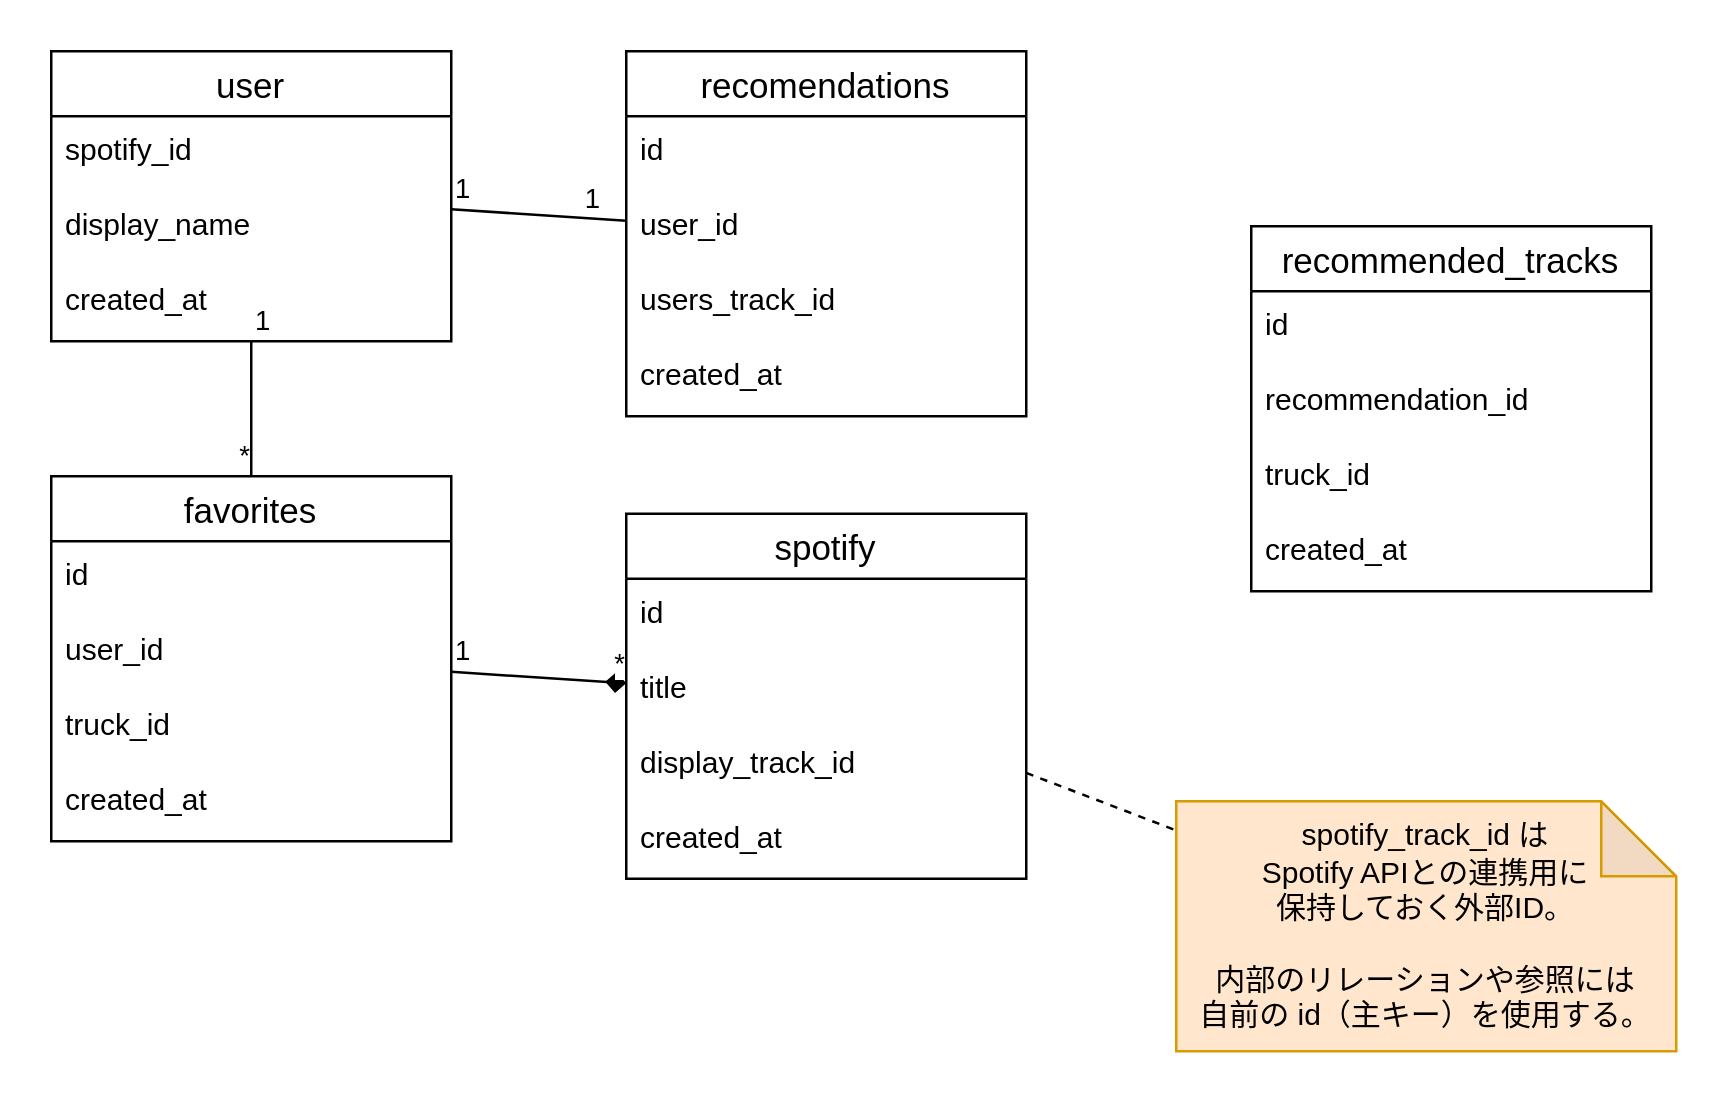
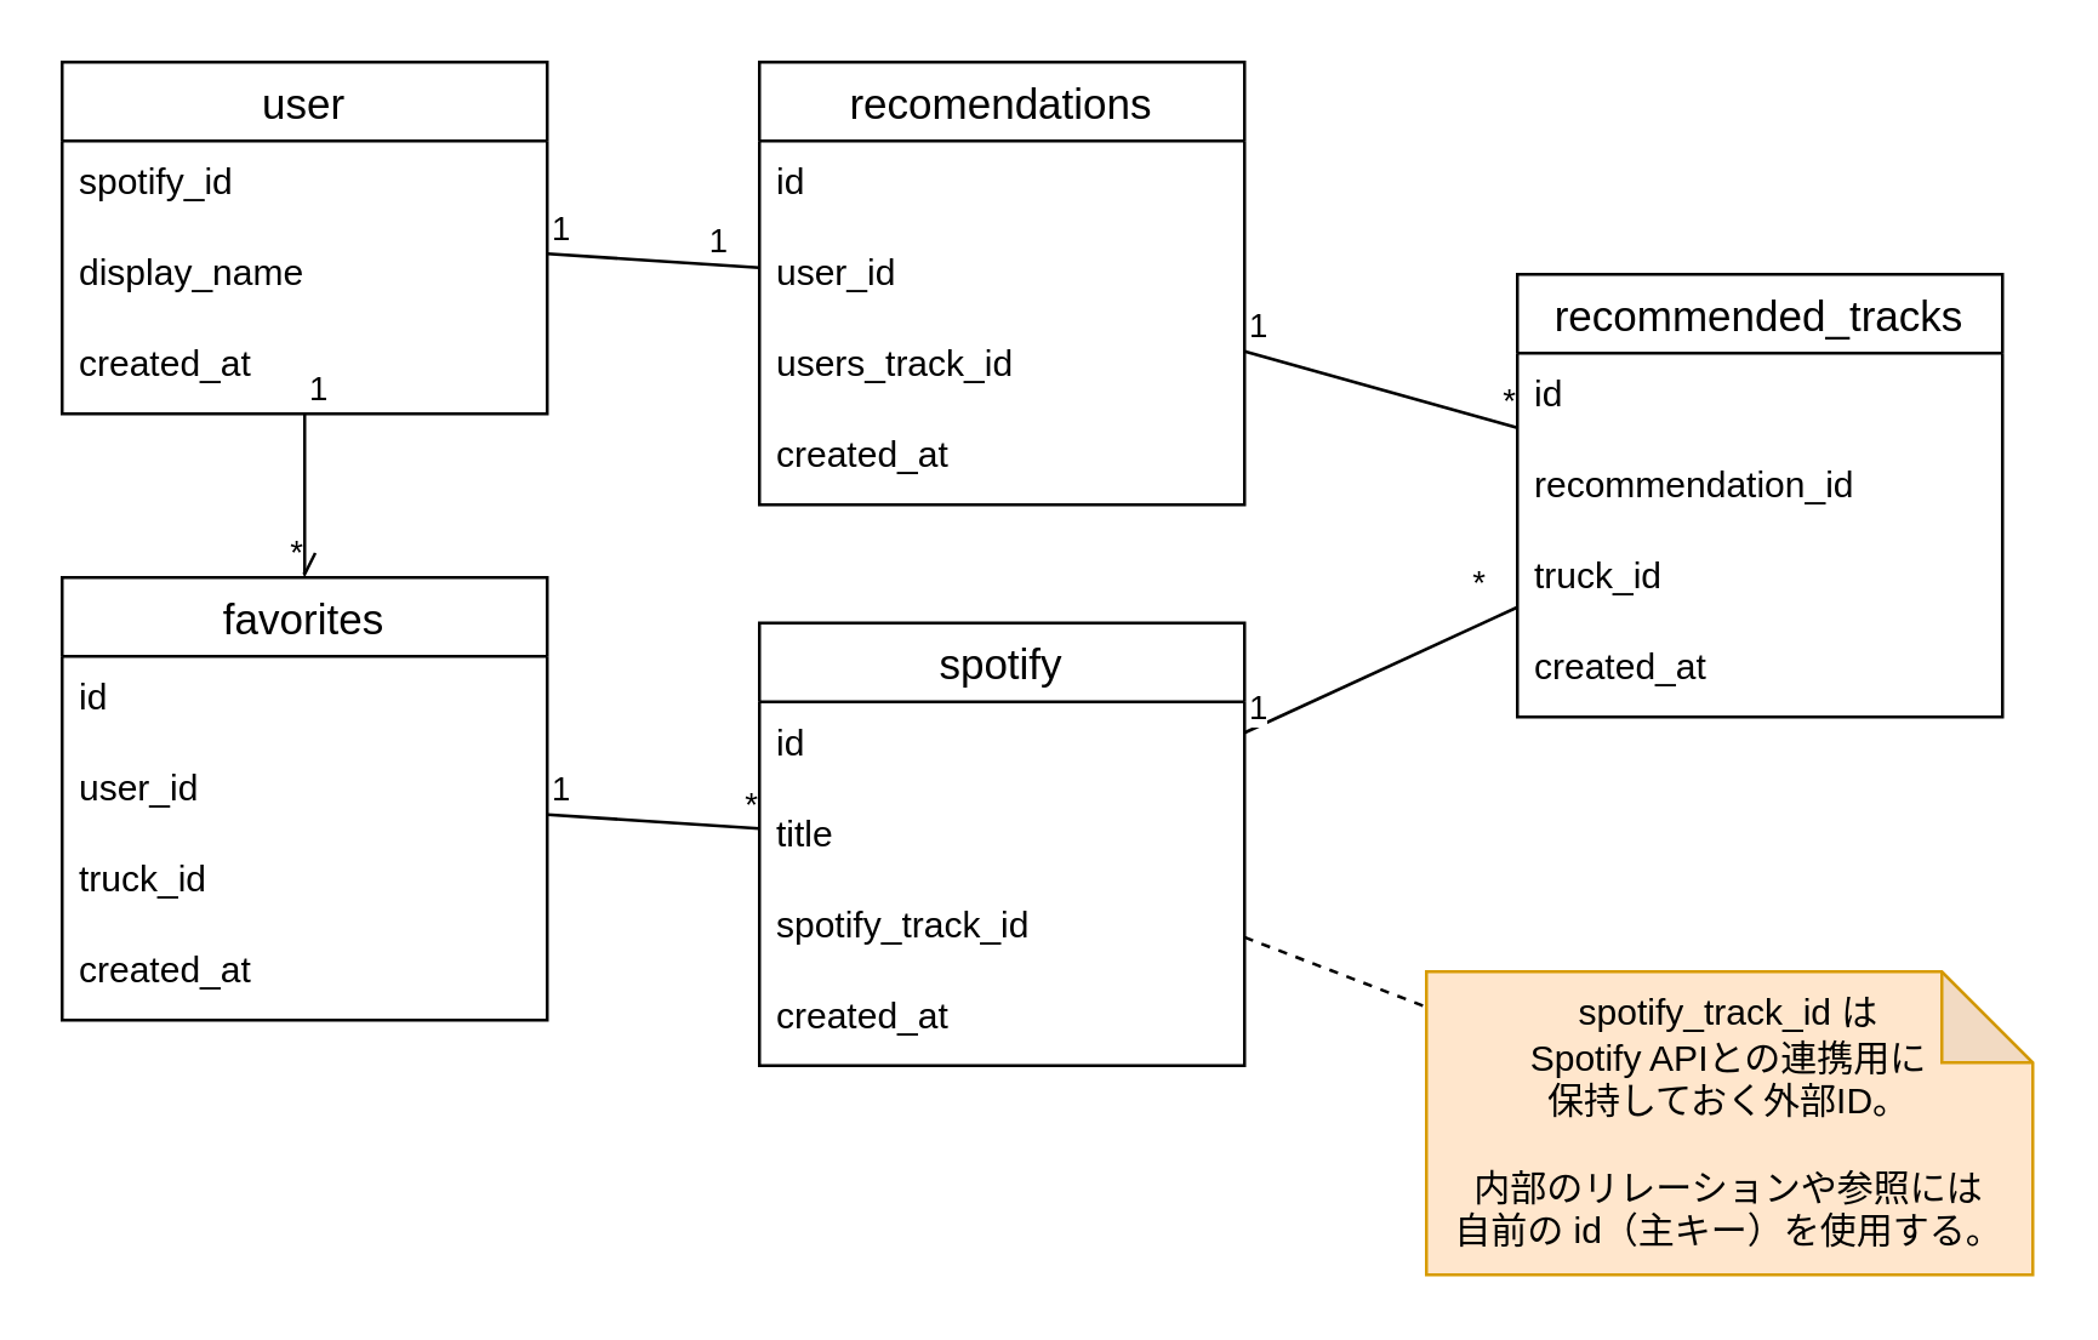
  <mxCell id="0" />
  <mxCell id="1" parent="0" />
  <mxCell id="2" value="user" style="swimlane;fontStyle=0;childLayout=stackLayout;horizontal=1;startSize=26;horizontalStack=0;resizeParent=1;resizeParentMax=0;resizeLast=0;collapsible=1;marginBottom=0;align=center;fontSize=14;" vertex="1" parent="1"><mxGeometry x="20" y="20" width="160" height="116" as="geometry" /></mxCell>
  <mxCell id="3" value="spotify_id" style="text;strokeColor=none;fillColor=none;spacingLeft=4;spacingRight=4;overflow=hidden;rotatable=0;points=[[0,0.5],[1,0.5]];portConstraint=eastwest;fontSize=12;whiteSpace=wrap;html=1;" vertex="1" parent="2"><mxGeometry y="26" width="160" height="30" as="geometry" /></mxCell>
  <mxCell id="4" value="display_name" style="text;strokeColor=none;fillColor=none;spacingLeft=4;spacingRight=4;overflow=hidden;rotatable=0;points=[[0,0.5],[1,0.5]];portConstraint=eastwest;fontSize=12;whiteSpace=wrap;html=1;" vertex="1" parent="2"><mxGeometry y="56" width="160" height="30" as="geometry" /></mxCell>
  <mxCell id="5" value="created_at" style="text;strokeColor=none;fillColor=none;spacingLeft=4;spacingRight=4;overflow=hidden;rotatable=0;points=[[0,0.5],[1,0.5]];portConstraint=eastwest;fontSize=12;whiteSpace=wrap;html=1;" vertex="1" parent="2"><mxGeometry y="86" width="160" height="30" as="geometry" /></mxCell>
  <mxCell id="6" value="recomendations" style="swimlane;fontStyle=0;childLayout=stackLayout;horizontal=1;startSize=26;horizontalStack=0;resizeParent=1;resizeParentMax=0;resizeLast=0;collapsible=1;marginBottom=0;align=center;fontSize=14;" vertex="1" parent="1"><mxGeometry x="250" y="20" width="160" height="146" as="geometry" /></mxCell>
  <mxCell id="7" value="id" style="text;strokeColor=none;fillColor=none;spacingLeft=4;spacingRight=4;overflow=hidden;rotatable=0;points=[[0,0.5],[1,0.5]];portConstraint=eastwest;fontSize=12;whiteSpace=wrap;html=1;" vertex="1" parent="6"><mxGeometry y="26" width="160" height="30" as="geometry" /></mxCell>
  <mxCell id="8" value="user_id" style="text;strokeColor=none;fillColor=none;spacingLeft=4;spacingRight=4;overflow=hidden;rotatable=0;points=[[0,0.5],[1,0.5]];portConstraint=eastwest;fontSize=12;whiteSpace=wrap;html=1;" vertex="1" parent="6"><mxGeometry y="56" width="160" height="30" as="geometry" /></mxCell>
  <mxCell id="9" value="&lt;meta charset=&quot;utf-8&quot;&gt;users_track_id" style="text;strokeColor=none;fillColor=none;spacingLeft=4;spacingRight=4;overflow=hidden;rotatable=0;points=[[0,0.5],[1,0.5]];portConstraint=eastwest;fontSize=12;whiteSpace=wrap;html=1;" vertex="1" parent="6"><mxGeometry y="86" width="160" height="30" as="geometry" /></mxCell>
  <mxCell id="10" value="created_at" style="text;strokeColor=none;fillColor=none;spacingLeft=4;spacingRight=4;overflow=hidden;rotatable=0;points=[[0,0.5],[1,0.5]];portConstraint=eastwest;fontSize=12;whiteSpace=wrap;html=1;" vertex="1" parent="6"><mxGeometry y="116" width="160" height="30" as="geometry" /></mxCell>
  <mxCell id="11" value="favorites" style="swimlane;fontStyle=0;childLayout=stackLayout;horizontal=1;startSize=26;horizontalStack=0;resizeParent=1;resizeParentMax=0;resizeLast=0;collapsible=1;marginBottom=0;align=center;fontSize=14;" vertex="1" parent="1"><mxGeometry x="20" y="190" width="160" height="146" as="geometry" /></mxCell>
  <mxCell id="12" value="id" style="text;strokeColor=none;fillColor=none;spacingLeft=4;spacingRight=4;overflow=hidden;rotatable=0;points=[[0,0.5],[1,0.5]];portConstraint=eastwest;fontSize=12;whiteSpace=wrap;html=1;" vertex="1" parent="11"><mxGeometry y="26" width="160" height="30" as="geometry" /></mxCell>
  <mxCell id="13" value="user_id" style="text;strokeColor=none;fillColor=none;spacingLeft=4;spacingRight=4;overflow=hidden;rotatable=0;points=[[0,0.5],[1,0.5]];portConstraint=eastwest;fontSize=12;whiteSpace=wrap;html=1;" vertex="1" parent="11"><mxGeometry y="56" width="160" height="30" as="geometry" /></mxCell>
  <mxCell id="14" value="truck_id" style="text;strokeColor=none;fillColor=none;spacingLeft=4;spacingRight=4;overflow=hidden;rotatable=0;points=[[0,0.5],[1,0.5]];portConstraint=eastwest;fontSize=12;whiteSpace=wrap;html=1;" vertex="1" parent="11"><mxGeometry y="86" width="160" height="30" as="geometry" /></mxCell>
  <mxCell id="15" value="created_at" style="text;strokeColor=none;fillColor=none;spacingLeft=4;spacingRight=4;overflow=hidden;rotatable=0;points=[[0,0.5],[1,0.5]];portConstraint=eastwest;fontSize=12;whiteSpace=wrap;html=1;" vertex="1" parent="11"><mxGeometry y="116" width="160" height="30" as="geometry" /></mxCell>
  <mxCell id="16" value="spotify" style="swimlane;fontStyle=0;childLayout=stackLayout;horizontal=1;startSize=26;horizontalStack=0;resizeParent=1;resizeParentMax=0;resizeLast=0;collapsible=1;marginBottom=0;align=center;fontSize=14;" vertex="1" parent="1"><mxGeometry x="250" y="205" width="160" height="146" as="geometry" /></mxCell>
  <mxCell id="17" value="id" style="text;strokeColor=none;fillColor=none;spacingLeft=4;spacingRight=4;overflow=hidden;rotatable=0;points=[[0,0.5],[1,0.5]];portConstraint=eastwest;fontSize=12;whiteSpace=wrap;html=1;" vertex="1" parent="16"><mxGeometry y="26" width="160" height="30" as="geometry" /></mxCell>
  <mxCell id="18" value="title" style="text;strokeColor=none;fillColor=none;spacingLeft=4;spacingRight=4;overflow=hidden;rotatable=0;points=[[0,0.5],[1,0.5]];portConstraint=eastwest;fontSize=12;whiteSpace=wrap;html=1;" vertex="1" parent="16"><mxGeometry y="56" width="160" height="30" as="geometry" /></mxCell>
- <mxCell id="19" value="display_track_id" style="text;strokeColor=none;fillColor=none;spacingLeft=4;spacingRight=4;overflow=hidden;rotatable=0;points=[[0,0.5],[1,0.5]];portConstraint=eastwest;fontSize=12;whiteSpace=wrap;html=1;" vertex="1" parent="16"><mxGeometry y="86" width="160" height="30" as="geometry" /></mxCell>
+ <mxCell id="19" value="spotify_track_id" style="text;strokeColor=none;fillColor=none;spacingLeft=4;spacingRight=4;overflow=hidden;rotatable=0;points=[[0,0.5],[1,0.5]];portConstraint=eastwest;fontSize=12;whiteSpace=wrap;html=1;" vertex="1" parent="16"><mxGeometry y="86" width="160" height="30" as="geometry" /></mxCell>
  <mxCell id="20" value="created_at" style="text;strokeColor=none;fillColor=none;spacingLeft=4;spacingRight=4;overflow=hidden;rotatable=0;points=[[0,0.5],[1,0.5]];portConstraint=eastwest;fontSize=12;whiteSpace=wrap;html=1;" vertex="1" parent="16"><mxGeometry y="116" width="160" height="30" as="geometry" /></mxCell>
  <mxCell id="21" value="recommended_tracks" style="swimlane;fontStyle=0;childLayout=stackLayout;horizontal=1;startSize=26;horizontalStack=0;resizeParent=1;resizeParentMax=0;resizeLast=0;collapsible=1;marginBottom=0;align=center;fontSize=14;" vertex="1" parent="1"><mxGeometry x="500" y="90" width="160" height="146" as="geometry" /></mxCell>
  <mxCell id="22" value="id" style="text;strokeColor=none;fillColor=none;spacingLeft=4;spacingRight=4;overflow=hidden;rotatable=0;points=[[0,0.5],[1,0.5]];portConstraint=eastwest;fontSize=12;whiteSpace=wrap;html=1;" vertex="1" parent="21"><mxGeometry y="26" width="160" height="30" as="geometry" /></mxCell>
  <mxCell id="23" value="recommendation_id" style="text;strokeColor=none;fillColor=none;spacingLeft=4;spacingRight=4;overflow=hidden;rotatable=0;points=[[0,0.5],[1,0.5]];portConstraint=eastwest;fontSize=12;whiteSpace=wrap;html=1;" vertex="1" parent="21"><mxGeometry y="56" width="160" height="30" as="geometry" /></mxCell>
  <mxCell id="24" value="truck_id" style="text;strokeColor=none;fillColor=none;spacingLeft=4;spacingRight=4;overflow=hidden;rotatable=0;points=[[0,0.5],[1,0.5]];portConstraint=eastwest;fontSize=12;whiteSpace=wrap;html=1;" vertex="1" parent="21"><mxGeometry y="86" width="160" height="30" as="geometry" /></mxCell>
  <mxCell id="25" value="created_at" style="text;strokeColor=none;fillColor=none;spacingLeft=4;spacingRight=4;overflow=hidden;rotatable=0;points=[[0,0.5],[1,0.5]];portConstraint=eastwest;fontSize=12;whiteSpace=wrap;html=1;" vertex="1" parent="21"><mxGeometry y="116" width="160" height="30" as="geometry" /></mxCell>
  <mxCell id="26" value="" style="endArrow=none;html=1;" edge="1" parent="1" source="2" target="6"><mxGeometry relative="1" as="geometry"><mxPoint x="30" y="-69" as="sourcePoint" /><mxPoint x="30" y="71" as="targetPoint" /></mxGeometry></mxCell>
  <mxCell id="27" value="1" style="edgeLabel;resizable=0;html=1;align=left;verticalAlign=bottom;" connectable="0" vertex="1" parent="26"><mxGeometry x="-1" relative="1" as="geometry"><mxPoint as="offset" /></mxGeometry></mxCell>
  <mxCell id="28" value="1" style="edgeLabel;resizable=0;html=1;align=right;verticalAlign=bottom;" connectable="0" vertex="1" parent="26"><mxGeometry x="1" relative="1" as="geometry"><mxPoint x="-10" y="-1" as="offset" /></mxGeometry></mxCell>
- <mxCell id="29" value="" style="endArrow=none;html=1;edgeStyle=orthogonalEdgeStyle;" edge="1" parent="1" source="2" target="11"><mxGeometry relative="1" as="geometry"><mxPoint x="20" y="130" as="sourcePoint" /><mxPoint x="180" y="130" as="targetPoint" /></mxGeometry></mxCell>
+ <mxCell id="29" value="" style="endArrow=open;html=1;edgeStyle=orthogonalEdgeStyle;" edge="1" parent="1" source="2" target="11"><mxGeometry relative="1" as="geometry"><mxPoint x="20" y="130" as="sourcePoint" /><mxPoint x="180" y="130" as="targetPoint" /></mxGeometry></mxCell>
  <mxCell id="30" value="1" style="edgeLabel;resizable=0;html=1;align=left;verticalAlign=bottom;" connectable="0" vertex="1" parent="29"><mxGeometry x="-1" relative="1" as="geometry" /></mxCell>
  <mxCell id="31" value="*" style="edgeLabel;resizable=0;html=1;align=right;verticalAlign=bottom;" connectable="0" vertex="1" parent="29"><mxGeometry x="1" relative="1" as="geometry" /></mxCell>
- <mxCell id="32" value="" style="endArrow=diamond;html=1;" edge="1" parent="1" source="11" target="16"><mxGeometry relative="1" as="geometry"><mxPoint x="110" y="146" as="sourcePoint" /><mxPoint x="110" y="200" as="targetPoint" /></mxGeometry></mxCell>
+ <mxCell id="32" value="" style="endArrow=none;html=1;" edge="1" parent="1" source="11" target="16"><mxGeometry relative="1" as="geometry"><mxPoint x="110" y="146" as="sourcePoint" /><mxPoint x="110" y="200" as="targetPoint" /></mxGeometry></mxCell>
  <mxCell id="33" value="1" style="edgeLabel;resizable=0;html=1;align=left;verticalAlign=bottom;" connectable="0" vertex="1" parent="32"><mxGeometry x="-1" relative="1" as="geometry" /></mxCell>
  <mxCell id="34" value="*" style="edgeLabel;resizable=0;html=1;align=right;verticalAlign=bottom;" connectable="0" vertex="1" parent="32"><mxGeometry x="1" relative="1" as="geometry" /></mxCell>
+ <mxCell id="35" value="" style="endArrow=none;html=1;" edge="1" parent="1" source="6" target="21"><mxGeometry relative="1" as="geometry"><mxPoint x="190" y="273" as="sourcePoint" /><mxPoint x="260" y="273" as="targetPoint" /></mxGeometry></mxCell>
+ <mxCell id="36" value="1" style="edgeLabel;resizable=0;html=1;align=left;verticalAlign=bottom;" connectable="0" vertex="1" parent="35"><mxGeometry x="-1" relative="1" as="geometry" /></mxCell>
+ <mxCell id="37" value="*" style="edgeLabel;resizable=0;html=1;align=right;verticalAlign=bottom;" connectable="0" vertex="1" parent="35"><mxGeometry x="1" relative="1" as="geometry" /></mxCell>
+ <mxCell id="38" value="" style="endArrow=none;html=1;" edge="1" parent="1" source="16" target="21"><mxGeometry relative="1" as="geometry"><mxPoint x="420" y="115" as="sourcePoint" /><mxPoint x="510" y="146" as="targetPoint" /></mxGeometry></mxCell>
+ <mxCell id="39" value="1" style="edgeLabel;resizable=0;html=1;align=left;verticalAlign=bottom;" connectable="0" vertex="1" parent="38"><mxGeometry x="-1" relative="1" as="geometry" /></mxCell>
+ <mxCell id="40" value="*" style="edgeLabel;resizable=0;html=1;align=right;verticalAlign=bottom;" connectable="0" vertex="1" parent="38"><mxGeometry x="1" relative="1" as="geometry"><mxPoint x="-10" as="offset" /></mxGeometry></mxCell>
  <mxCell id="41" value="spotify_track_id は&lt;div&gt;Spotify APIとの&lt;span style=&quot;background-color: transparent;&quot;&gt;連携用に&lt;/span&gt;&lt;/div&gt;&lt;div&gt;&lt;span style=&quot;background-color: transparent;&quot;&gt;保持しておく外部ID。&lt;/span&gt;&lt;div&gt;&lt;br&gt;&lt;div&gt;内部のリレーションや参照には&lt;/div&gt;&lt;div&gt;自前の id（主キー）を使用する。&lt;/div&gt;&lt;/div&gt;&lt;/div&gt;" style="shape=note;whiteSpace=wrap;html=1;backgroundOutline=1;darkOpacity=0.05;fillColor=#ffe6cc;strokeColor=#d79b00;" vertex="1" parent="1"><mxGeometry x="470" y="320" width="200" height="100" as="geometry" /></mxCell>
  <mxCell id="42" value="" style="endArrow=none;dashed=1;html=1;" edge="1" parent="1" source="16" target="41"><mxGeometry width="50" height="50" relative="1" as="geometry"><mxPoint x="400" y="280" as="sourcePoint" /><mxPoint x="450" y="230" as="targetPoint" /></mxGeometry></mxCell>
